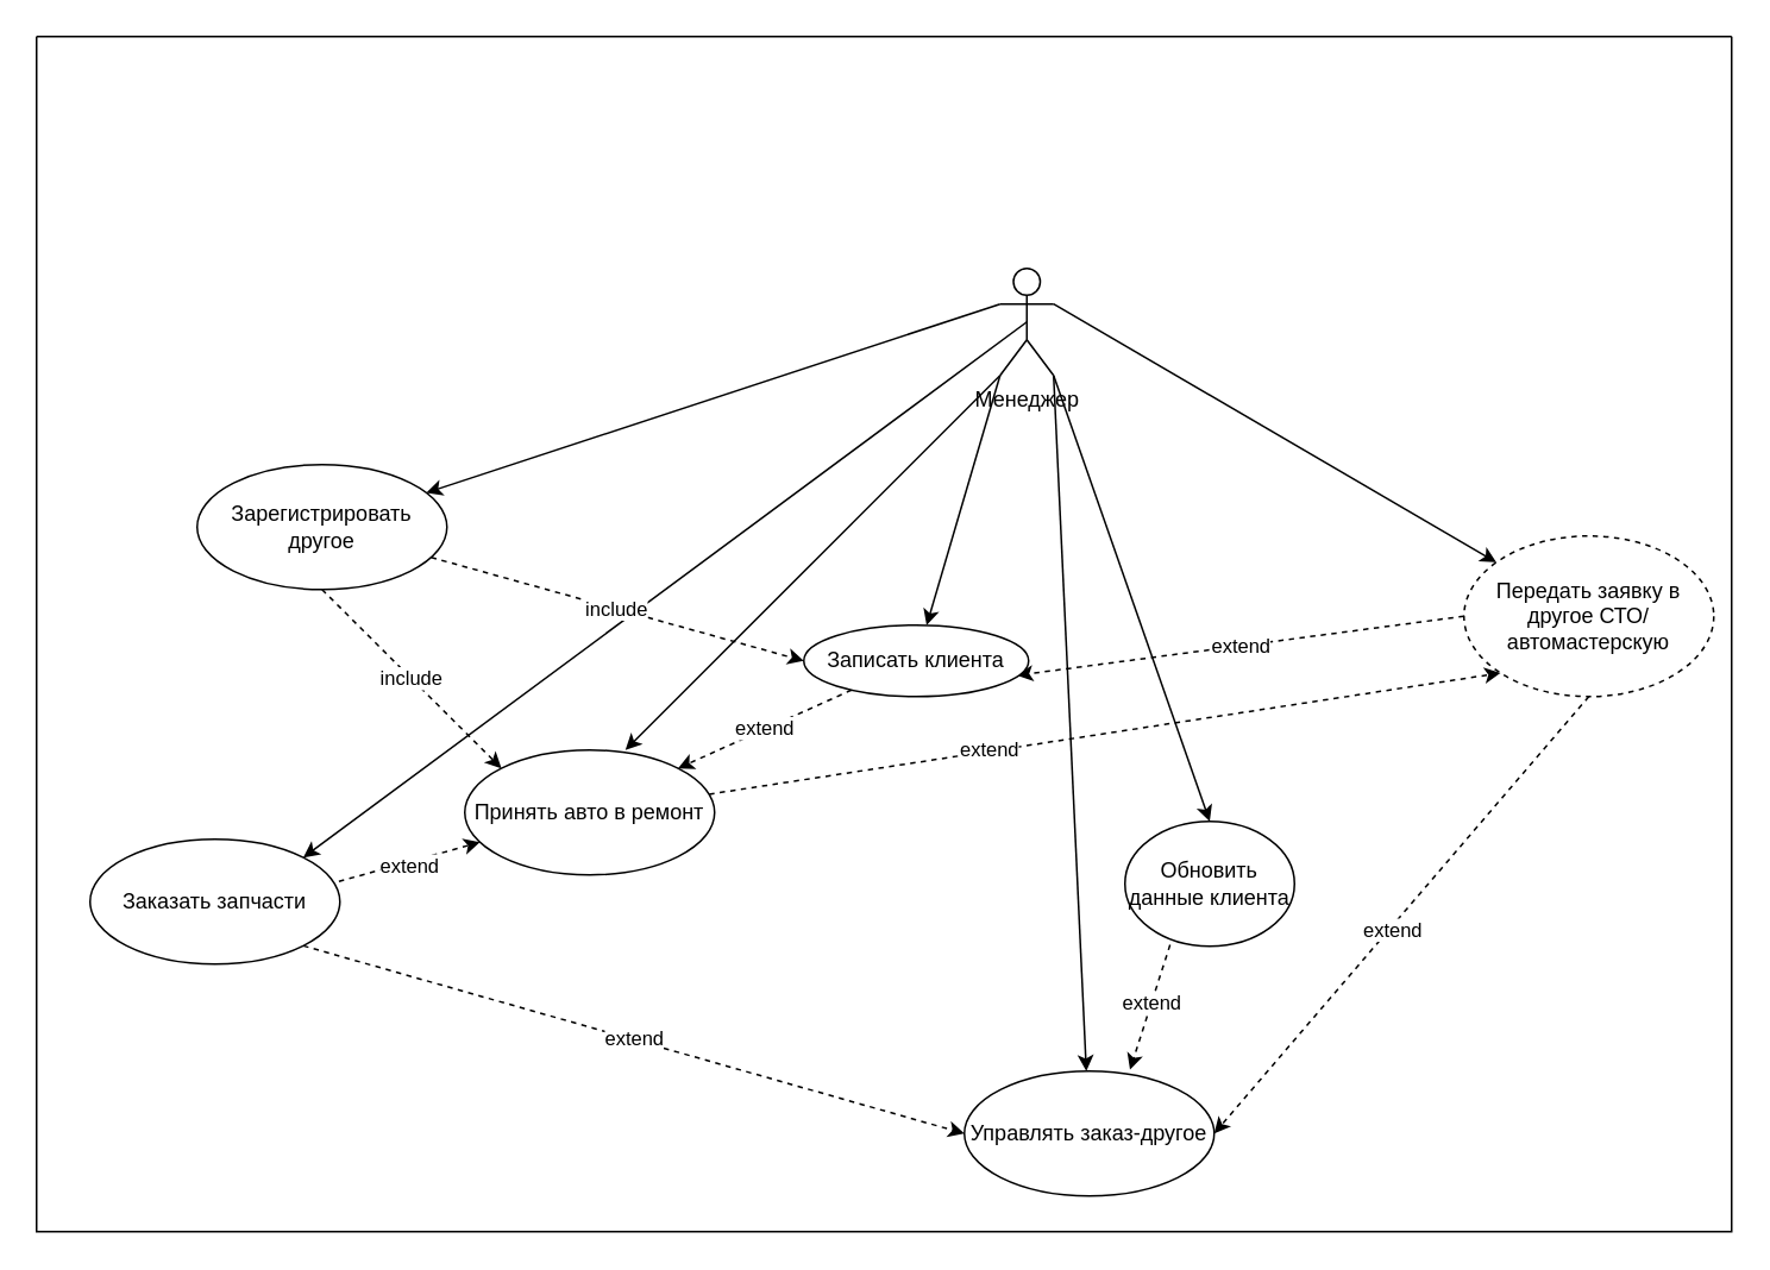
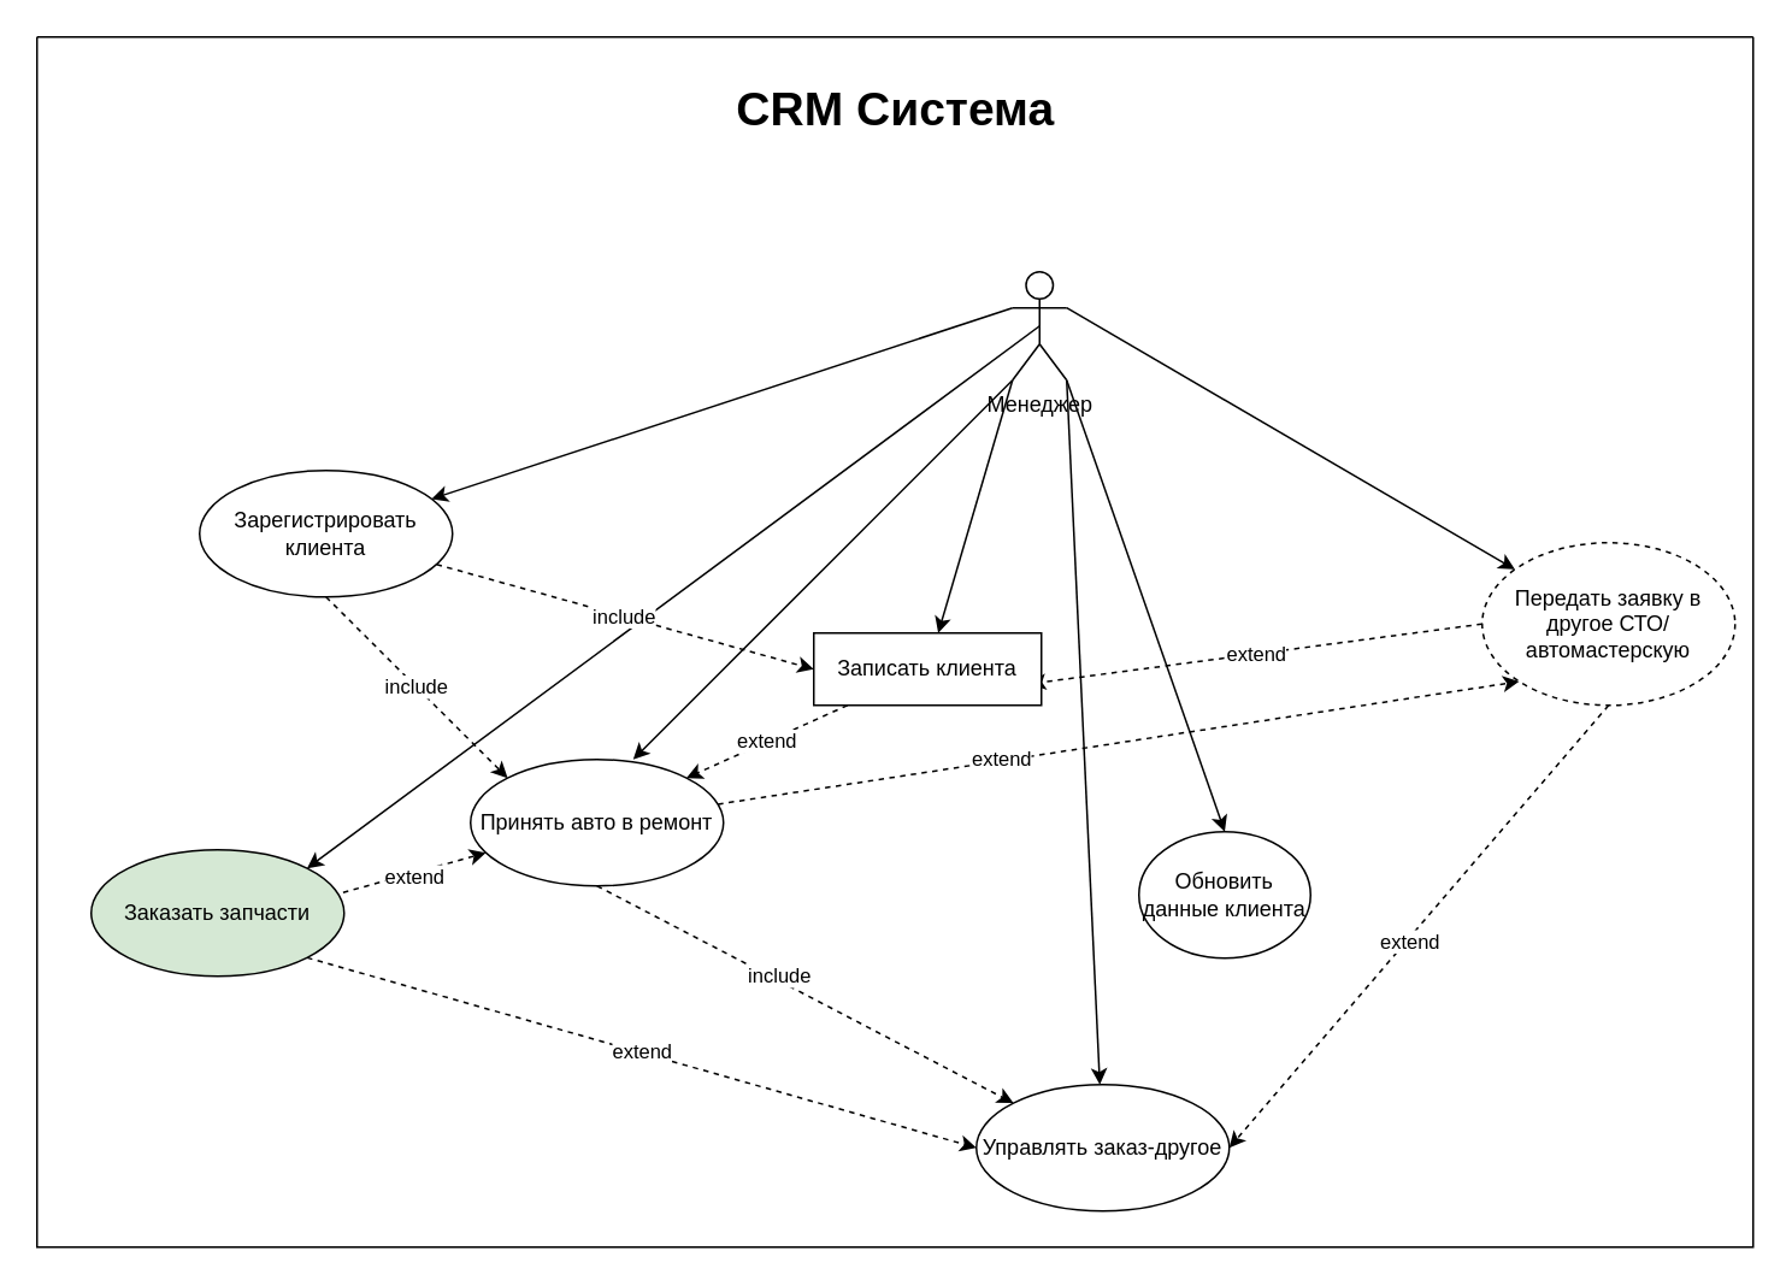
  <mxCell id="0" />
  <mxCell id="1" parent="0" />
  <mxCell id="2" value="" style="swimlane;startSize=0;fillColor=#FFFFFF;" parent="1" vertex="1"><mxGeometry x="20" y="20" width="950" height="670" as="geometry" /></mxCell>
  <mxCell id="3" style="rounded=0;orthogonalLoop=1;jettySize=auto;html=1;exitX=0;exitY=0.333;exitDx=0;exitDy=0;exitPerimeter=0;" parent="2" source="10" target="12" edge="1"><mxGeometry relative="1" as="geometry" /></mxCell>
  <mxCell id="4" style="rounded=0;orthogonalLoop=1;jettySize=auto;html=1;exitX=0;exitY=1;exitDx=0;exitDy=0;exitPerimeter=0;" parent="2" source="10" target="23" edge="1"><mxGeometry relative="1" as="geometry" /></mxCell>
  <mxCell id="5" style="rounded=0;orthogonalLoop=1;jettySize=auto;html=1;exitX=1;exitY=1;exitDx=0;exitDy=0;exitPerimeter=0;" parent="2" source="10" target="19" edge="1"><mxGeometry relative="1" as="geometry" /></mxCell>
  <mxCell id="6" style="rounded=0;orthogonalLoop=1;jettySize=auto;html=1;entryX=0.5;entryY=0;entryDx=0;entryDy=0;exitX=1;exitY=1;exitDx=0;exitDy=0;exitPerimeter=0;" parent="2" source="10" target="13" edge="1"><mxGeometry relative="1" as="geometry" /></mxCell>
  <mxCell id="7" style="rounded=0;orthogonalLoop=1;jettySize=auto;html=1;exitX=1;exitY=0.333;exitDx=0;exitDy=0;exitPerimeter=0;" parent="2" source="10" target="20" edge="1"><mxGeometry relative="1" as="geometry"><mxPoint x="570" y="70" as="sourcePoint" /></mxGeometry></mxCell>
  <mxCell id="8" style="rounded=0;orthogonalLoop=1;jettySize=auto;html=1;entryX=1;entryY=0;entryDx=0;entryDy=0;exitX=0.5;exitY=0.5;exitDx=0;exitDy=0;exitPerimeter=0;" parent="2" source="10" target="31" edge="1"><mxGeometry relative="1" as="geometry"><mxPoint x="110" y="250" as="sourcePoint" /></mxGeometry></mxCell>
  <mxCell id="9" style="rounded=0;orthogonalLoop=1;jettySize=auto;html=1;entryX=0.643;entryY=0;entryDx=0;entryDy=0;entryPerimeter=0;exitX=0;exitY=1;exitDx=0;exitDy=0;exitPerimeter=0;" parent="2" source="10" target="30" edge="1"><mxGeometry relative="1" as="geometry" /></mxCell>
  <mxCell id="10" value="Менеджер" style="shape=umlActor;verticalLabelPosition=bottom;verticalAlign=top;html=1;outlineConnect=0;" parent="2" vertex="1"><mxGeometry x="540" y="130" width="30" height="60" as="geometry" /></mxCell>
  <mxCell id="11" value="include" style="rounded=0;orthogonalLoop=1;jettySize=auto;html=1;entryX=0;entryY=0.5;entryDx=0;entryDy=0;dashed=1;" parent="2" source="12" target="23" edge="1"><mxGeometry relative="1" as="geometry" /></mxCell>
- <mxCell id="12" value="Зарегистрировать другое" style="ellipse;whiteSpace=wrap;html=1;" parent="2" vertex="1"><mxGeometry x="90" y="240" width="140" height="70" as="geometry" /></mxCell>
+ <mxCell id="12" value="Зарегистрировать клиента" style="ellipse;whiteSpace=wrap;html=1;" parent="2" vertex="1"><mxGeometry x="90" y="240" width="140" height="70" as="geometry" /></mxCell>
  <mxCell id="13" value="Обновить данные клиента" style="ellipse;whiteSpace=wrap;html=1;" parent="2" vertex="1"><mxGeometry x="610" y="440" width="95" height="70" as="geometry" /></mxCell>
- <mxCell id="14" style="rounded=0;orthogonalLoop=1;jettySize=auto;html=1;dashed=1;entryX=0.663;entryY=-0.011;entryDx=0;entryDy=0;entryPerimeter=0;exitX=0.266;exitY=0.989;exitDx=0;exitDy=0;exitPerimeter=0;" parent="2" source="13" target="19" edge="1"><mxGeometry relative="1" as="geometry" /></mxCell>
- <mxCell id="15" value="extend" style="edgeLabel;html=1;align=center;verticalAlign=middle;resizable=0;points=[];" parent="14" vertex="1" connectable="0"><mxGeometry x="-0.086" y="-1" relative="1" as="geometry"><mxPoint x="1" as="offset" /></mxGeometry></mxCell>
  <mxCell id="16" value="extend" style="rounded=0;orthogonalLoop=1;jettySize=auto;html=1;entryX=0;entryY=0.5;entryDx=0;entryDy=0;dashed=1;exitX=1;exitY=1;exitDx=0;exitDy=0;" parent="2" source="31" target="19" edge="1"><mxGeometry relative="1" as="geometry" /></mxCell>
  <mxCell id="17" style="rounded=0;orthogonalLoop=1;jettySize=auto;html=1;entryX=1;entryY=0.5;entryDx=0;entryDy=0;dashed=1;exitX=0.5;exitY=1;exitDx=0;exitDy=0;" parent="2" source="20" target="19" edge="1"><mxGeometry relative="1" as="geometry" /></mxCell>
  <mxCell id="18" value="extend" style="edgeLabel;html=1;align=center;verticalAlign=middle;resizable=0;points=[];" parent="17" vertex="1" connectable="0"><mxGeometry x="0.059" y="1" relative="1" as="geometry"><mxPoint as="offset" /></mxGeometry></mxCell>
  <mxCell id="19" value="Управлять заказ-другое" style="ellipse;whiteSpace=wrap;html=1;" parent="2" vertex="1"><mxGeometry x="520" y="580" width="140" height="70" as="geometry" /></mxCell>
  <mxCell id="20" value="Передать заявку в другое СТО/автомастерскую" style="ellipse;whiteSpace=wrap;html=1;dashed=1;" parent="2" vertex="1"><mxGeometry x="800" y="280" width="140" height="90" as="geometry" /></mxCell>
  <mxCell id="21" value="extend" style="rounded=0;orthogonalLoop=1;jettySize=auto;html=1;entryX=1;entryY=0;entryDx=0;entryDy=0;dashed=1;" parent="2" source="23" target="30" edge="1"><mxGeometry relative="1" as="geometry" /></mxCell>
  <mxCell id="22" value="extend" style="rounded=0;orthogonalLoop=1;jettySize=auto;html=1;entryX=0.948;entryY=0.703;entryDx=0;entryDy=0;dashed=1;exitX=0;exitY=0.5;exitDx=0;exitDy=0;entryPerimeter=0;" parent="2" source="20" target="23" edge="1"><mxGeometry relative="1" as="geometry" /></mxCell>
- <mxCell id="23" value="Записать клиента" style="ellipse;whiteSpace=wrap;html=1;" parent="2" vertex="1"><mxGeometry x="430" y="330" width="126" height="40" as="geometry" /></mxCell>
+ <mxCell id="23" value="Записать клиента" style="whiteSpace=wrap;html=1;rounded=0;" parent="2" vertex="1"><mxGeometry x="430" y="330" width="126" height="40" as="geometry" /></mxCell>
  <mxCell id="24" style="rounded=0;orthogonalLoop=1;jettySize=auto;html=1;dashed=1;exitX=0.996;exitY=0.338;exitDx=0;exitDy=0;exitPerimeter=0;" parent="2" source="31" target="30" edge="1"><mxGeometry relative="1" as="geometry" /></mxCell>
  <mxCell id="25" value="extend" style="edgeLabel;html=1;align=center;verticalAlign=middle;resizable=0;points=[];" parent="24" vertex="1" connectable="0"><mxGeometry x="-0.014" y="-2" relative="1" as="geometry"><mxPoint as="offset" /></mxGeometry></mxCell>
+ <mxCell id="26" style="rounded=0;orthogonalLoop=1;jettySize=auto;html=1;entryX=0;entryY=0;entryDx=0;entryDy=0;exitX=0.5;exitY=1;exitDx=0;exitDy=0;dashed=1;" parent="2" source="30" target="19" edge="1"><mxGeometry relative="1" as="geometry" /></mxCell>
+ <mxCell id="27" value="include" style="edgeLabel;html=1;align=center;verticalAlign=middle;resizable=0;points=[];" parent="26" vertex="1" connectable="0"><mxGeometry x="-0.147" y="2" relative="1" as="geometry"><mxPoint x="1" as="offset" /></mxGeometry></mxCell>
  <mxCell id="28" style="rounded=0;orthogonalLoop=1;jettySize=auto;html=1;dashed=1;entryX=0;entryY=1;entryDx=0;entryDy=0;" parent="2" source="30" target="20" edge="1"><mxGeometry relative="1" as="geometry" /></mxCell>
  <mxCell id="29" value="extend" style="edgeLabel;html=1;align=center;verticalAlign=middle;resizable=0;points=[];" parent="28" vertex="1" connectable="0"><mxGeometry x="-0.292" y="1" relative="1" as="geometry"><mxPoint as="offset" /></mxGeometry></mxCell>
  <mxCell id="30" value="Принять авто в ремонт" style="ellipse;whiteSpace=wrap;html=1;" parent="2" vertex="1"><mxGeometry x="240" y="400" width="140" height="70" as="geometry" /></mxCell>
- <mxCell id="31" value="Заказать запчасти" style="ellipse;whiteSpace=wrap;html=1;" parent="2" vertex="1"><mxGeometry x="30" y="450" width="140" height="70" as="geometry" /></mxCell>
+ <mxCell id="31" value="Заказать запчасти" style="ellipse;whiteSpace=wrap;html=1;fillColor=#d5e8d4;" parent="2" vertex="1"><mxGeometry x="30" y="450" width="140" height="70" as="geometry" /></mxCell>
  <mxCell id="32" style="edgeStyle=orthogonalEdgeStyle;rounded=0;orthogonalLoop=1;jettySize=auto;html=1;exitX=0.5;exitY=1;exitDx=0;exitDy=0;" parent="2" source="20" target="20" edge="1"><mxGeometry relative="1" as="geometry" /></mxCell>
+ <mxCell id="33" value="&lt;b&gt;&lt;font style=&quot;font-size: 26px;&quot;&gt;CRM Система&lt;/font&gt;&lt;/b&gt;" style="text;html=1;align=center;verticalAlign=middle;resizable=0;points=[];autosize=1;strokeColor=none;fillColor=none;" parent="2" vertex="1"><mxGeometry x="375" y="20" width="200" height="40" as="geometry" /></mxCell>
  <mxCell id="34" value="include" style="rounded=0;orthogonalLoop=1;jettySize=auto;html=1;entryX=0;entryY=0;entryDx=0;entryDy=0;dashed=1;exitX=0.5;exitY=1;exitDx=0;exitDy=0;" edge="1" parent="2" source="12" target="30"><mxGeometry relative="1" as="geometry"><mxPoint x="231" y="302" as="sourcePoint" /><mxPoint x="440" y="360" as="targetPoint" /></mxGeometry></mxCell>
